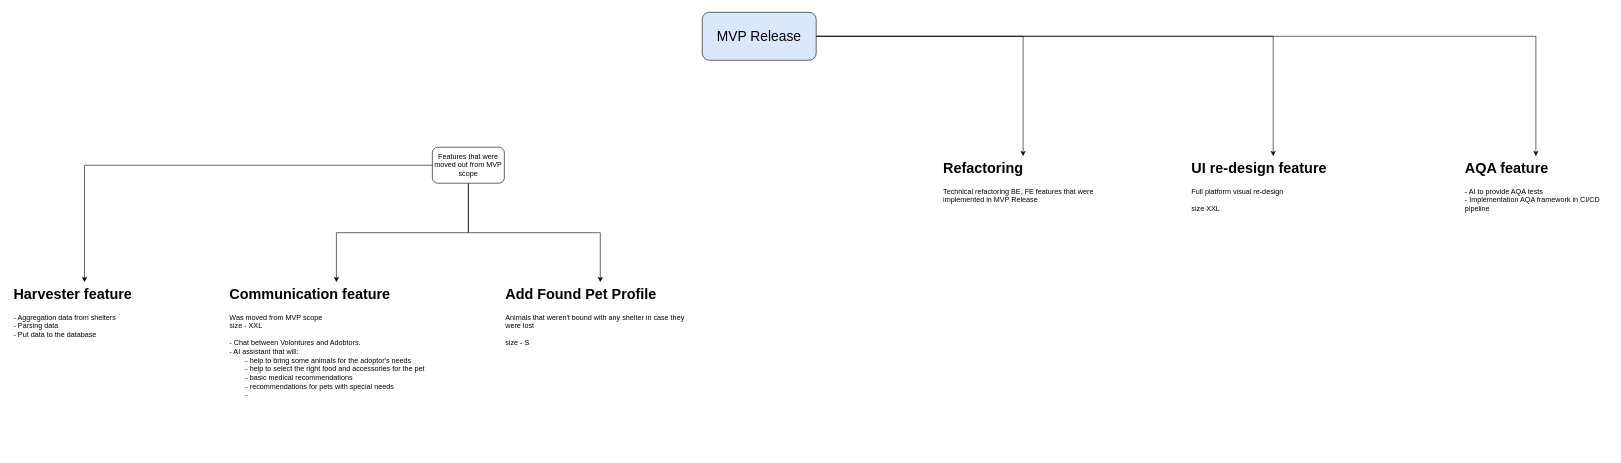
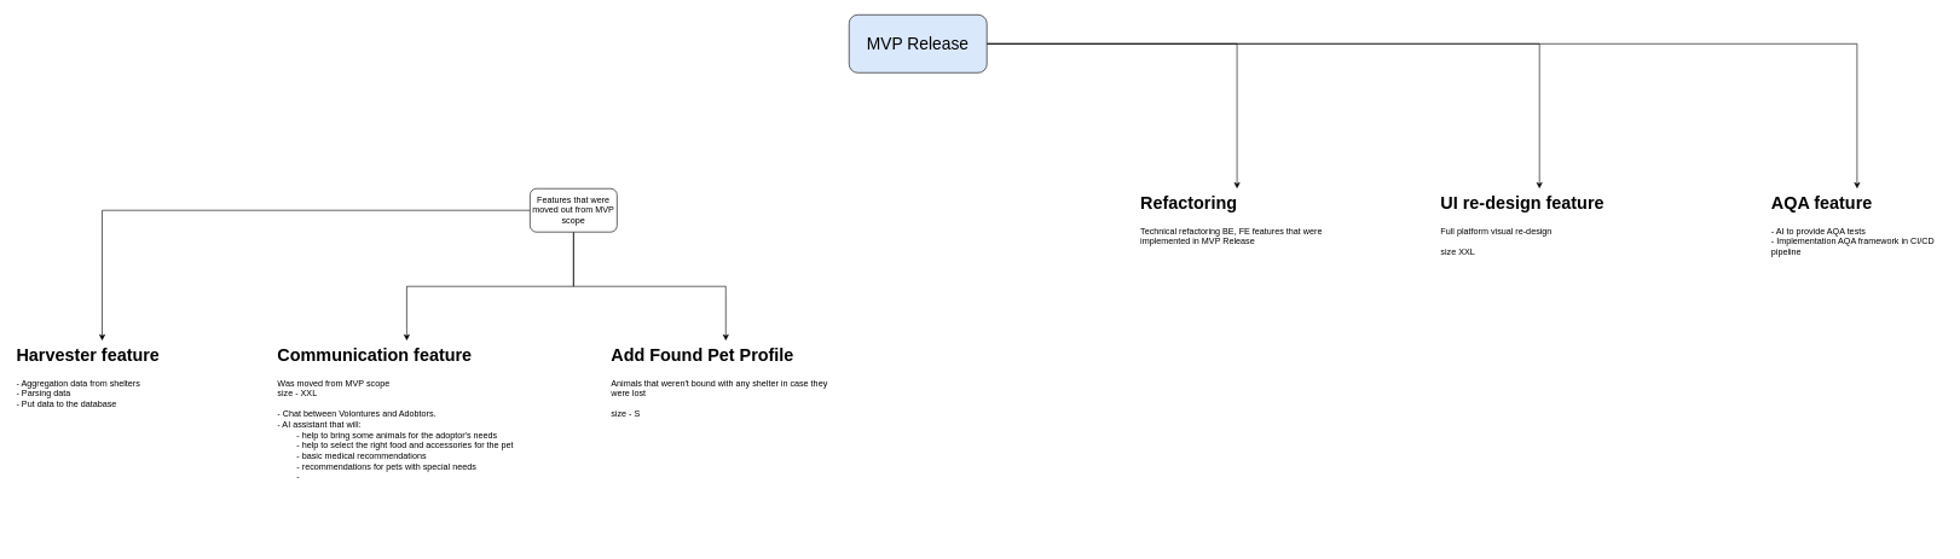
  <mxCell id="0" />
  <mxCell id="1" parent="0" />
  <mxCell id="2" style="edgeStyle=orthogonalEdgeStyle;rounded=0;orthogonalLoop=1;jettySize=auto;html=1;entryX=0.5;entryY=0;entryDx=0;entryDy=0;" parent="1" source="5" target="6" edge="1"><mxGeometry relative="1" as="geometry" /></mxCell>
  <mxCell id="3" style="edgeStyle=orthogonalEdgeStyle;rounded=0;orthogonalLoop=1;jettySize=auto;html=1;entryX=0.5;entryY=0;entryDx=0;entryDy=0;" parent="1" source="5" target="7" edge="1"><mxGeometry relative="1" as="geometry" /></mxCell>
  <mxCell id="4" style="edgeStyle=orthogonalEdgeStyle;rounded=0;orthogonalLoop=1;jettySize=auto;html=1;" parent="1" source="5" target="8" edge="1"><mxGeometry relative="1" as="geometry" /></mxCell>
- <mxCell id="5" value="Features that were moved out from MVP scope" style="rounded=1;whiteSpace=wrap;html=1;" parent="1" vertex="1"><mxGeometry x="720" y="245" width="120" height="60" as="geometry" /></mxCell>
+ <mxCell id="5" value="Features that were moved out from MVP scope" style="rounded=1;whiteSpace=wrap;html=1;" parent="1" vertex="1"><mxGeometry x="730" y="260" width="120" height="60" as="geometry" /></mxCell>
  <mxCell id="6" value="&lt;h1 style=&quot;margin-top: 0px;&quot;&gt;&lt;span data-teams=&quot;true&quot;&gt;Harvester feature&lt;/span&gt;&lt;/h1&gt;&lt;p&gt;- Aggregation data from shelters&lt;br&gt;- Parsing data&lt;br&gt;- Put data to the database&lt;/p&gt;&lt;p&gt;&amp;nbsp;&lt;/p&gt;" style="text;html=1;whiteSpace=wrap;overflow=hidden;rounded=0;" parent="1" vertex="1"><mxGeometry x="20" y="470" width="240" height="150" as="geometry" /></mxCell>
  <mxCell id="7" value="&lt;h1 style=&quot;margin-top: 0px;&quot;&gt;Communication feature&lt;/h1&gt;&lt;p&gt;Was moved from MVP scope&lt;br&gt;size - XXL&lt;br&gt;&lt;br&gt;- Chat between Volontures and Adobtors.&amp;nbsp;&lt;br&gt;- AI assistant that will:&lt;br&gt;&lt;span style=&quot;white-space: pre;&quot;&gt;&#09;&lt;/span&gt;- help to bring some animals for the adoptor's needs&lt;br&gt;&lt;span style=&quot;white-space: pre;&quot;&gt;&#09;&lt;/span&gt;- help to select the right food and accessories for the pet&lt;br&gt;&lt;span style=&quot;white-space: pre;&quot;&gt;&#09;&lt;/span&gt;- basic medical recommendations&lt;br&gt;&lt;span style=&quot;white-space: pre;&quot;&gt;&#09;&lt;/span&gt;- recommendations for pets with special needs&lt;br&gt;&lt;span style=&quot;white-space: pre;&quot;&gt;&#09;&lt;/span&gt;-&amp;nbsp;&lt;br&gt;&lt;/p&gt;" style="text;html=1;whiteSpace=wrap;overflow=hidden;rounded=0;" parent="1" vertex="1"><mxGeometry x="380" y="470" width="360" height="280" as="geometry" /></mxCell>
  <mxCell id="8" value="&lt;h1 style=&quot;margin-top: 0px;&quot;&gt;&lt;span data-teams=&quot;true&quot;&gt;Add Found Pet Profile&lt;/span&gt;&lt;/h1&gt;&lt;p&gt;Animals that weren't bound with any shelter in case they were lost&lt;br&gt;&lt;br&gt;size - S&lt;/p&gt;" style="text;html=1;whiteSpace=wrap;overflow=hidden;rounded=0;" parent="1" vertex="1"><mxGeometry x="840" y="470" width="320" height="120" as="geometry" /></mxCell>
  <mxCell id="9" style="edgeStyle=orthogonalEdgeStyle;rounded=0;orthogonalLoop=1;jettySize=auto;html=1;entryX=0.5;entryY=0;entryDx=0;entryDy=0;" parent="1" source="12" target="14" edge="1"><mxGeometry relative="1" as="geometry"><mxPoint x="1680" y="260" as="targetPoint" /></mxGeometry></mxCell>
  <mxCell id="10" style="edgeStyle=orthogonalEdgeStyle;rounded=0;orthogonalLoop=1;jettySize=auto;html=1;entryX=0.5;entryY=0;entryDx=0;entryDy=0;" parent="1" source="12" target="13" edge="1"><mxGeometry relative="1" as="geometry" /></mxCell>
  <mxCell id="11" style="edgeStyle=orthogonalEdgeStyle;rounded=0;orthogonalLoop=1;jettySize=auto;html=1;entryX=0.5;entryY=0;entryDx=0;entryDy=0;" parent="1" source="12" target="15" edge="1"><mxGeometry relative="1" as="geometry" /></mxCell>
  <mxCell id="12" value="MVP Release" style="rounded=1;whiteSpace=wrap;html=1;fontSize=23;fillColor=#dae8fc;" parent="1" vertex="1"><mxGeometry x="1170" y="20" width="190" height="80" as="geometry" /></mxCell>
  <mxCell id="13" value="&lt;h1 style=&quot;margin-top: 0px;&quot;&gt;UI re-design feature&lt;/h1&gt;&lt;p&gt;Full platform visual re-design&lt;br&gt;&lt;br&gt;size XXL&lt;/p&gt;" style="text;html=1;whiteSpace=wrap;overflow=hidden;rounded=0;" parent="1" vertex="1"><mxGeometry x="1984" y="260" width="276" height="120" as="geometry" /></mxCell>
  <mxCell id="14" value="&lt;h1 style=&quot;margin-top: 0px;&quot;&gt;Refactoring&lt;/h1&gt;&lt;p&gt;Technical refactoring BE, FE features that were implemented in MVP Release&lt;/p&gt;" style="text;html=1;whiteSpace=wrap;overflow=hidden;rounded=0;" parent="1" vertex="1"><mxGeometry x="1570" y="260" width="270" height="120" as="geometry" /></mxCell>
  <mxCell id="15" value="&lt;h1 style=&quot;margin-top: 0px;&quot;&gt;AQA feature&lt;/h1&gt;&lt;p&gt;- AI to provide AQA tests&lt;br&gt;- Implementation AQA framework in CI/CD pipeline&lt;br&gt;&lt;br&gt;&lt;/p&gt;" style="text;html=1;whiteSpace=wrap;overflow=hidden;rounded=0;" parent="1" vertex="1"><mxGeometry x="2440" y="260" width="240" height="120" as="geometry" /></mxCell>
